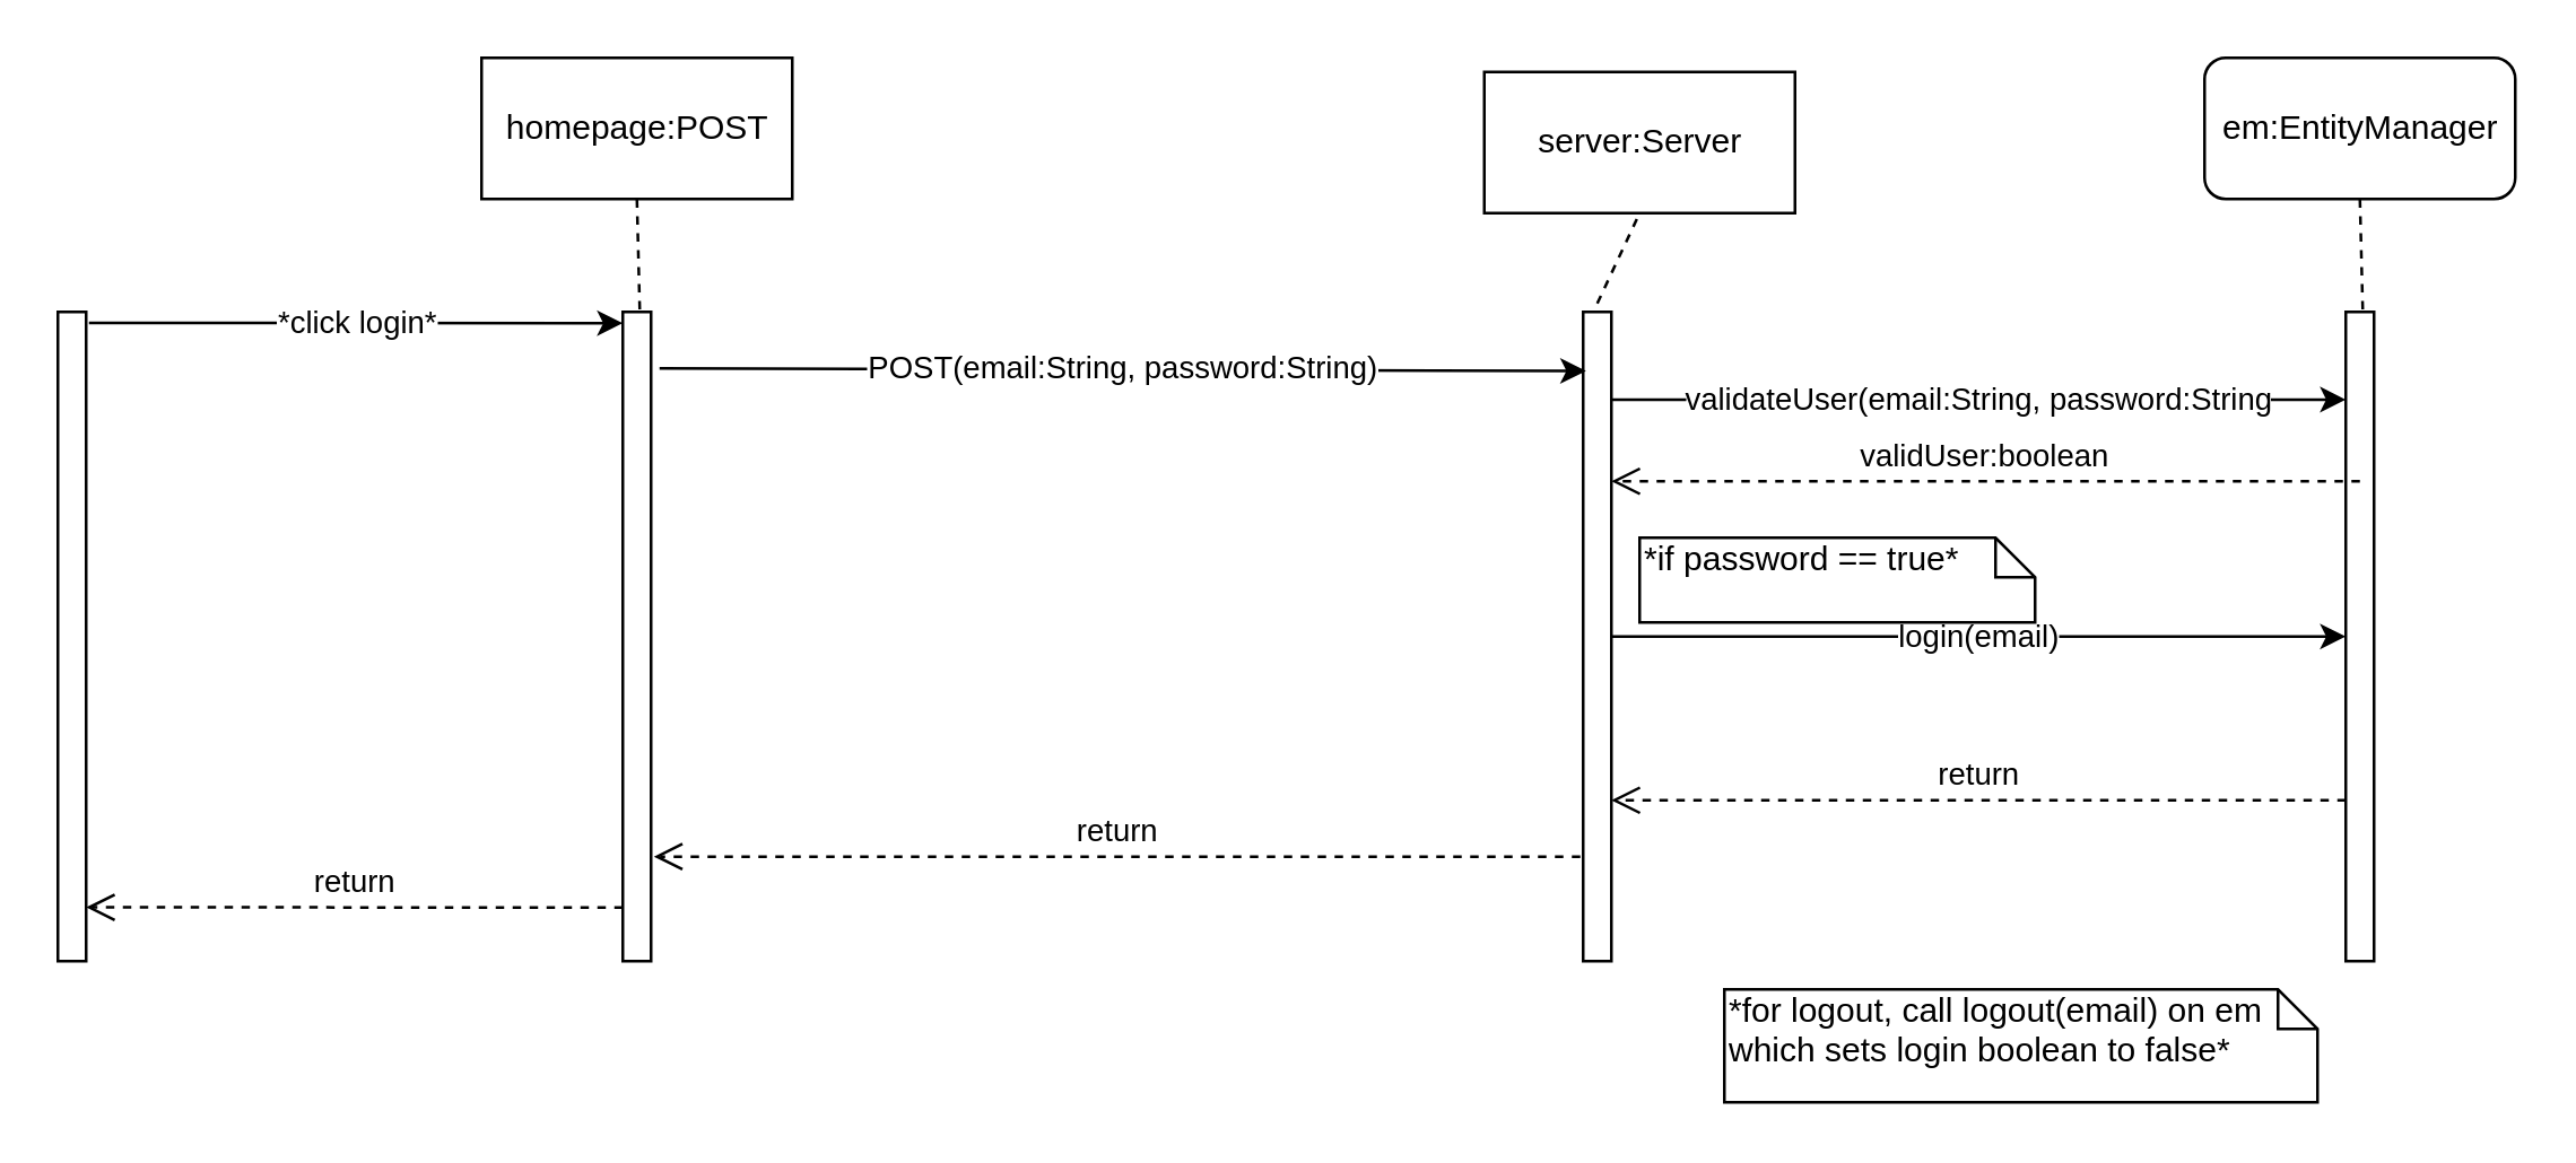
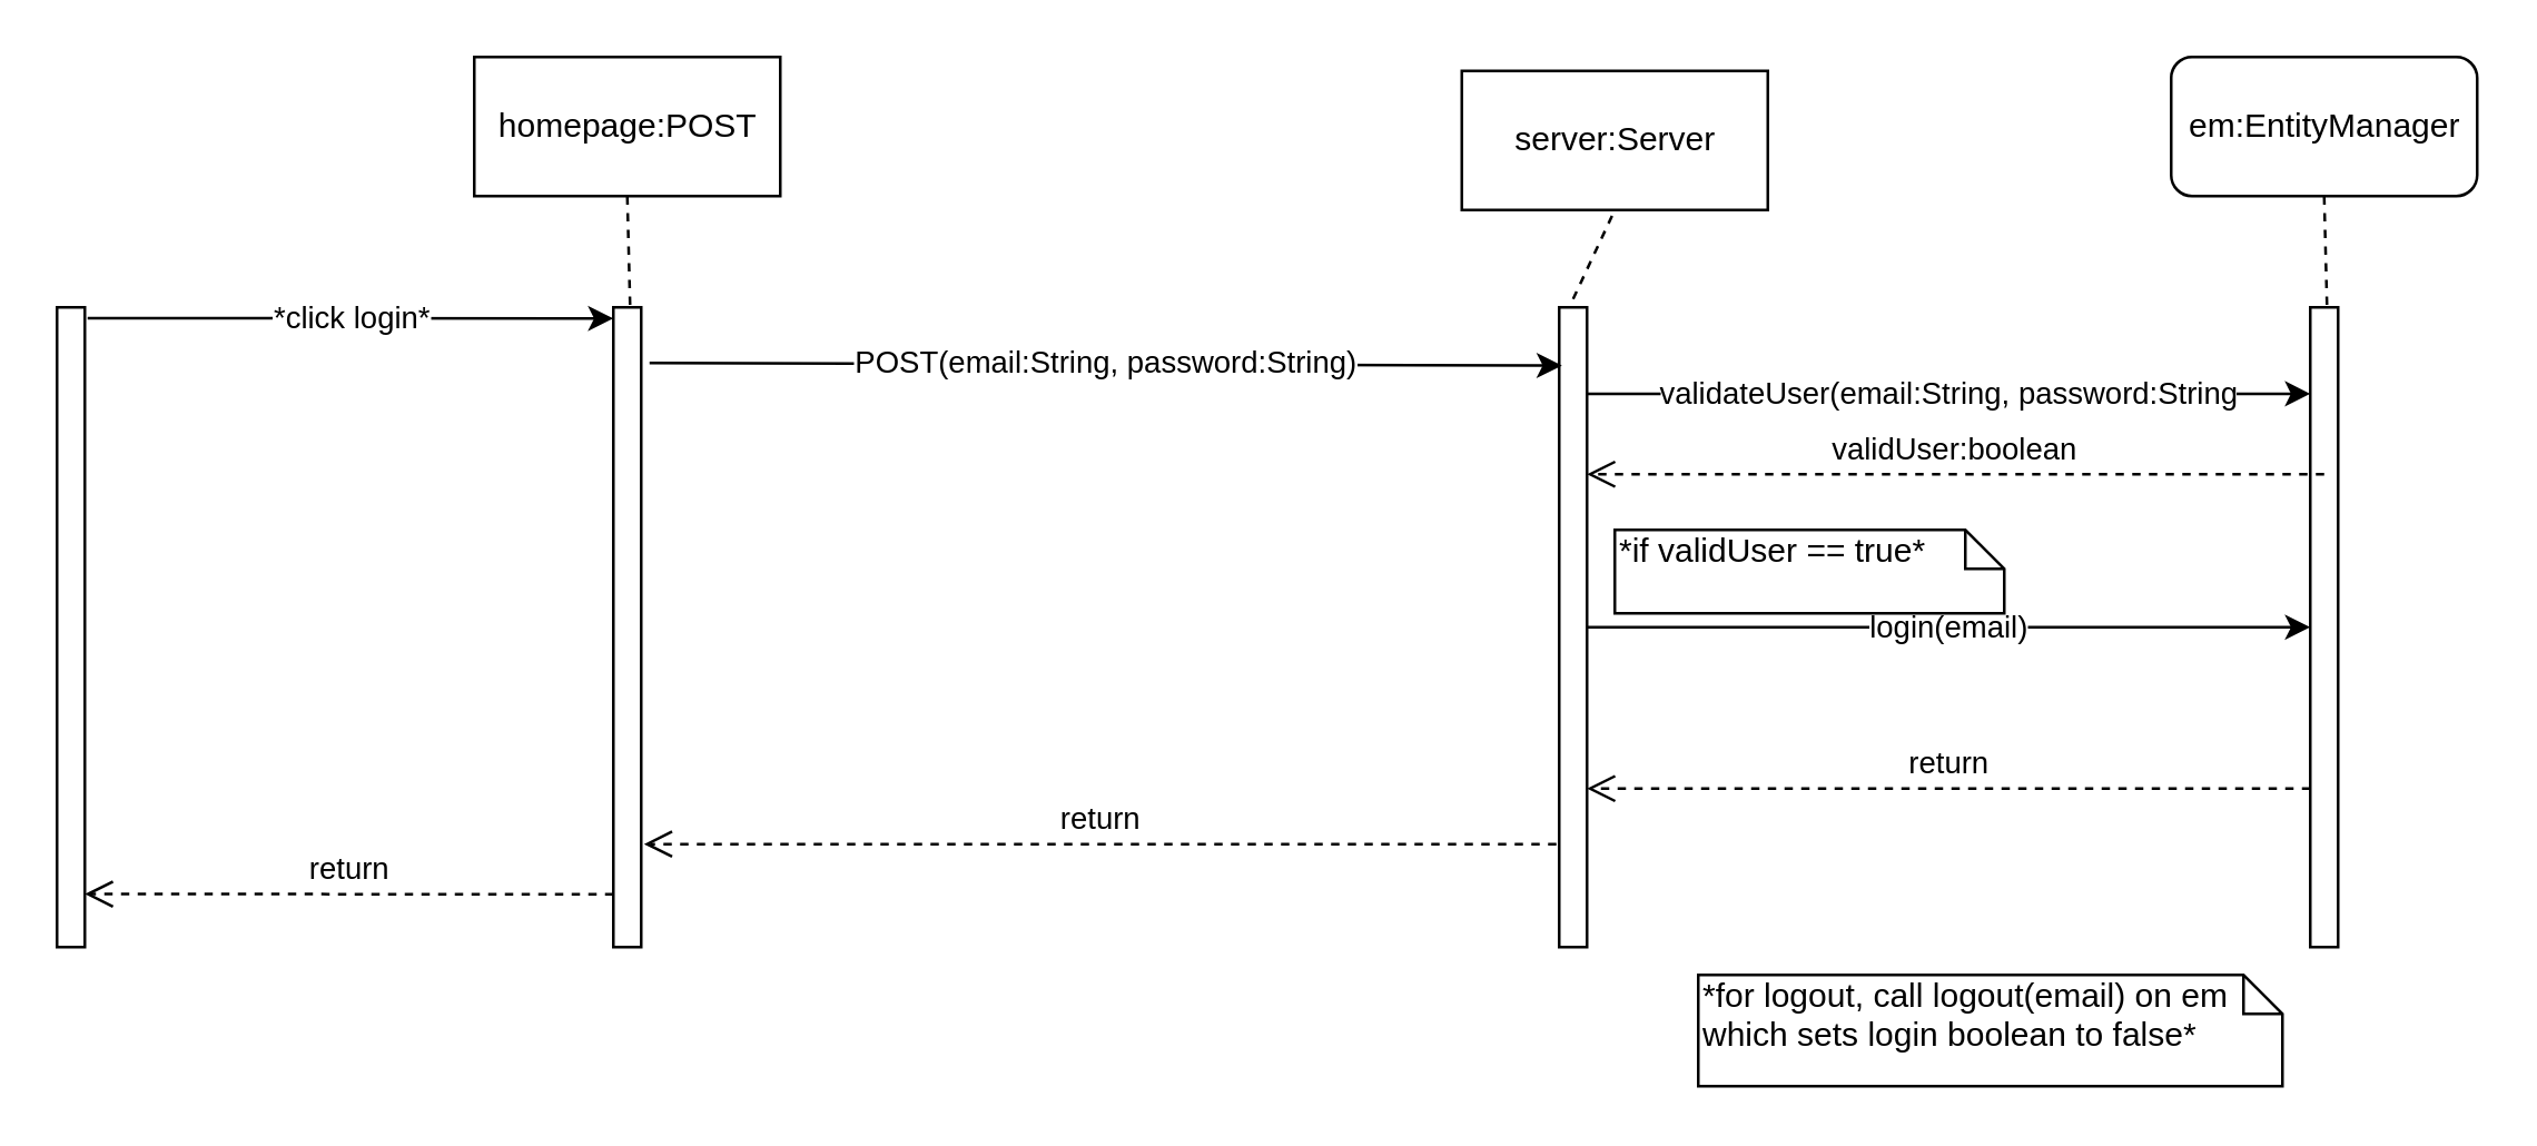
  <mxCell id="0" />
  <mxCell id="1" parent="0" />
  <mxCell id="2" value="" style="html=1;points=[];perimeter=orthogonalPerimeter;" vertex="1" parent="1"><mxGeometry x="220" y="110" width="10" height="230" as="geometry" /></mxCell>
  <mxCell id="3" value="homepage:POST" style="html=1;" vertex="1" parent="1"><mxGeometry x="170" y="20" width="110" height="50" as="geometry" /></mxCell>
  <mxCell id="4" value="" style="endArrow=none;dashed=1;html=1;entryX=0.5;entryY=1;entryDx=0;entryDy=0;exitX=0.6;exitY=-0.004;exitDx=0;exitDy=0;exitPerimeter=0;" edge="1" parent="1" source="2" target="3"><mxGeometry width="50" height="50" relative="1" as="geometry"><mxPoint x="20" y="280" as="sourcePoint" /><mxPoint x="70" y="230" as="targetPoint" /></mxGeometry></mxCell>
  <mxCell id="5" value="" style="html=1;points=[];perimeter=orthogonalPerimeter;" vertex="1" parent="1"><mxGeometry x="20" y="110" width="10" height="230" as="geometry" /></mxCell>
  <mxCell id="6" value="*click login*" style="endArrow=classic;html=1;exitX=1.1;exitY=0.017;exitDx=0;exitDy=0;exitPerimeter=0;" edge="1" parent="1" source="5"><mxGeometry width="50" height="50" relative="1" as="geometry"><mxPoint x="30" y="129.5" as="sourcePoint" /><mxPoint x="220" y="114" as="targetPoint" /></mxGeometry></mxCell>
  <mxCell id="7" value="return" style="html=1;verticalAlign=bottom;endArrow=open;dashed=1;endSize=8;entryX=1;entryY=0.917;entryDx=0;entryDy=0;entryPerimeter=0;" edge="1" parent="1" target="5"><mxGeometry relative="1" as="geometry"><mxPoint x="220" y="321" as="sourcePoint" /><mxPoint x="130" y="320" as="targetPoint" /></mxGeometry></mxCell>
  <mxCell id="8" value="" style="html=1;points=[];perimeter=orthogonalPerimeter;" vertex="1" parent="1"><mxGeometry x="830" y="110" width="10" height="230" as="geometry" /></mxCell>
  <mxCell id="9" value="em:EntityManager" style="html=1;rounded=1;" vertex="1" parent="1"><mxGeometry x="780" y="20" width="110" height="50" as="geometry" /></mxCell>
  <mxCell id="10" value="" style="endArrow=none;dashed=1;html=1;entryX=0.5;entryY=1;entryDx=0;entryDy=0;exitX=0.6;exitY=-0.004;exitDx=0;exitDy=0;exitPerimeter=0;" edge="1" parent="1" source="8" target="9"><mxGeometry width="50" height="50" relative="1" as="geometry"><mxPoint x="600" y="280" as="sourcePoint" /><mxPoint x="650" y="230" as="targetPoint" /></mxGeometry></mxCell>
  <mxCell id="11" value="" style="html=1;points=[];perimeter=orthogonalPerimeter;" vertex="1" parent="1"><mxGeometry x="560" y="110" width="10" height="230" as="geometry" /></mxCell>
  <mxCell id="12" value="validateUser(email:String, password:String" style="endArrow=classic;html=1;exitX=1;exitY=0.135;exitDx=0;exitDy=0;exitPerimeter=0;" edge="1" parent="1" source="11" target="8"><mxGeometry width="50" height="50" relative="1" as="geometry"><mxPoint x="610" y="129.5" as="sourcePoint" /><mxPoint x="826" y="141" as="targetPoint" /></mxGeometry></mxCell>
  <mxCell id="13" value="return" style="html=1;verticalAlign=bottom;endArrow=open;dashed=1;endSize=8;" edge="1" parent="1"><mxGeometry relative="1" as="geometry"><mxPoint x="830" y="283" as="sourcePoint" /><mxPoint x="570" y="283" as="targetPoint" /></mxGeometry></mxCell>
  <mxCell id="14" value="server:Server" style="html=1;" vertex="1" parent="1"><mxGeometry x="525" y="25" width="110" height="50" as="geometry" /></mxCell>
  <mxCell id="15" value="POST(email:String, password:String)" style="endArrow=classic;html=1;entryX=0.1;entryY=0.091;entryDx=0;entryDy=0;entryPerimeter=0;exitX=1.3;exitY=0.087;exitDx=0;exitDy=0;exitPerimeter=0;" edge="1" parent="1" source="2" target="11"><mxGeometry width="50" height="50" relative="1" as="geometry"><mxPoint x="270" y="130.5" as="sourcePoint" /><mxPoint x="456" y="130" as="targetPoint" /></mxGeometry></mxCell>
  <mxCell id="16" value="" style="endArrow=none;dashed=1;html=1;entryX=0.5;entryY=1;entryDx=0;entryDy=0;exitX=0.5;exitY=-0.013;exitDx=0;exitDy=0;exitPerimeter=0;" edge="1" parent="1" source="11" target="14"><mxGeometry width="50" height="50" relative="1" as="geometry"><mxPoint x="236" y="119" as="sourcePoint" /><mxPoint x="235" y="80" as="targetPoint" /></mxGeometry></mxCell>
  <mxCell id="17" value="return" style="html=1;verticalAlign=bottom;endArrow=open;dashed=1;endSize=8;entryX=1.1;entryY=0.839;entryDx=0;entryDy=0;entryPerimeter=0;" edge="1" parent="1" target="2"><mxGeometry relative="1" as="geometry"><mxPoint x="559" y="303" as="sourcePoint" /><mxPoint x="301" y="320" as="targetPoint" /></mxGeometry></mxCell>
  <mxCell id="18" value="validUser:boolean" style="html=1;verticalAlign=bottom;endArrow=open;dashed=1;endSize=8;" edge="1" parent="1"><mxGeometry relative="1" as="geometry"><mxPoint x="835" y="170" as="sourcePoint" /><mxPoint x="570" y="170" as="targetPoint" /></mxGeometry></mxCell>
  <mxCell id="19" value="login(email)" style="endArrow=classic;html=1;exitX=1;exitY=0.135;exitDx=0;exitDy=0;exitPerimeter=0;" edge="1" parent="1"><mxGeometry width="50" height="50" relative="1" as="geometry"><mxPoint x="570" y="225" as="sourcePoint" /><mxPoint x="830" y="225" as="targetPoint" /></mxGeometry></mxCell>
- <mxCell id="20" value="*if password == true*" style="shape=note;whiteSpace=wrap;html=1;size=14;verticalAlign=top;align=left;spacingTop=-6;" vertex="1" parent="1"><mxGeometry x="580" y="190" width="140" height="30" as="geometry" /></mxCell>
+ <mxCell id="20" value="*if validUser == true*" style="shape=note;whiteSpace=wrap;html=1;size=14;verticalAlign=top;align=left;spacingTop=-6;" vertex="1" parent="1"><mxGeometry x="580" y="190" width="140" height="30" as="geometry" /></mxCell>
  <mxCell id="21" value="*for logout, call logout(email) on em which sets login boolean to false*" style="shape=note;whiteSpace=wrap;html=1;size=14;verticalAlign=top;align=left;spacingTop=-6;" vertex="1" parent="1"><mxGeometry x="610" y="350" width="210" height="40" as="geometry" /></mxCell>
